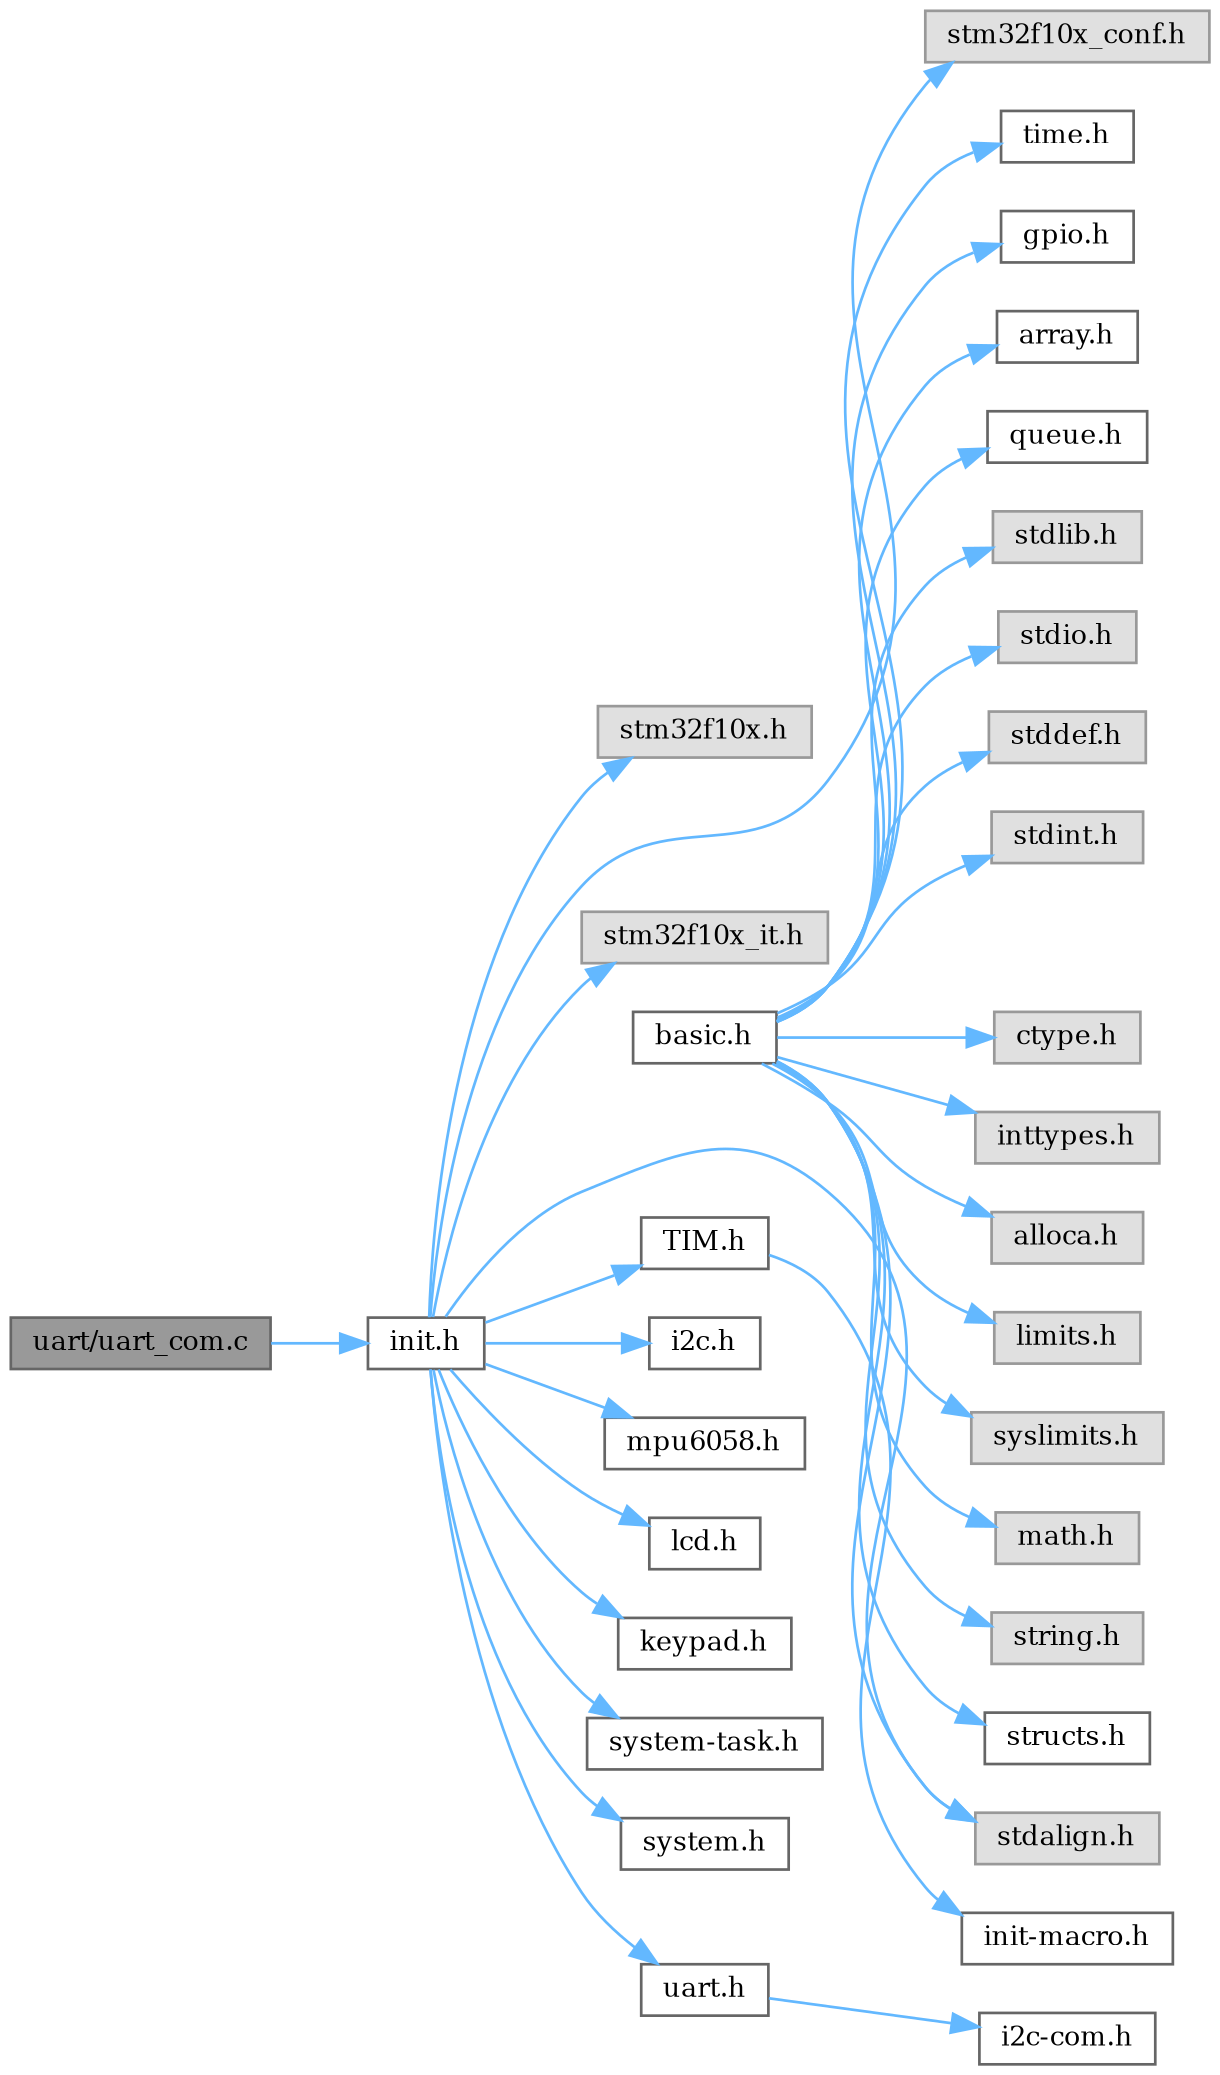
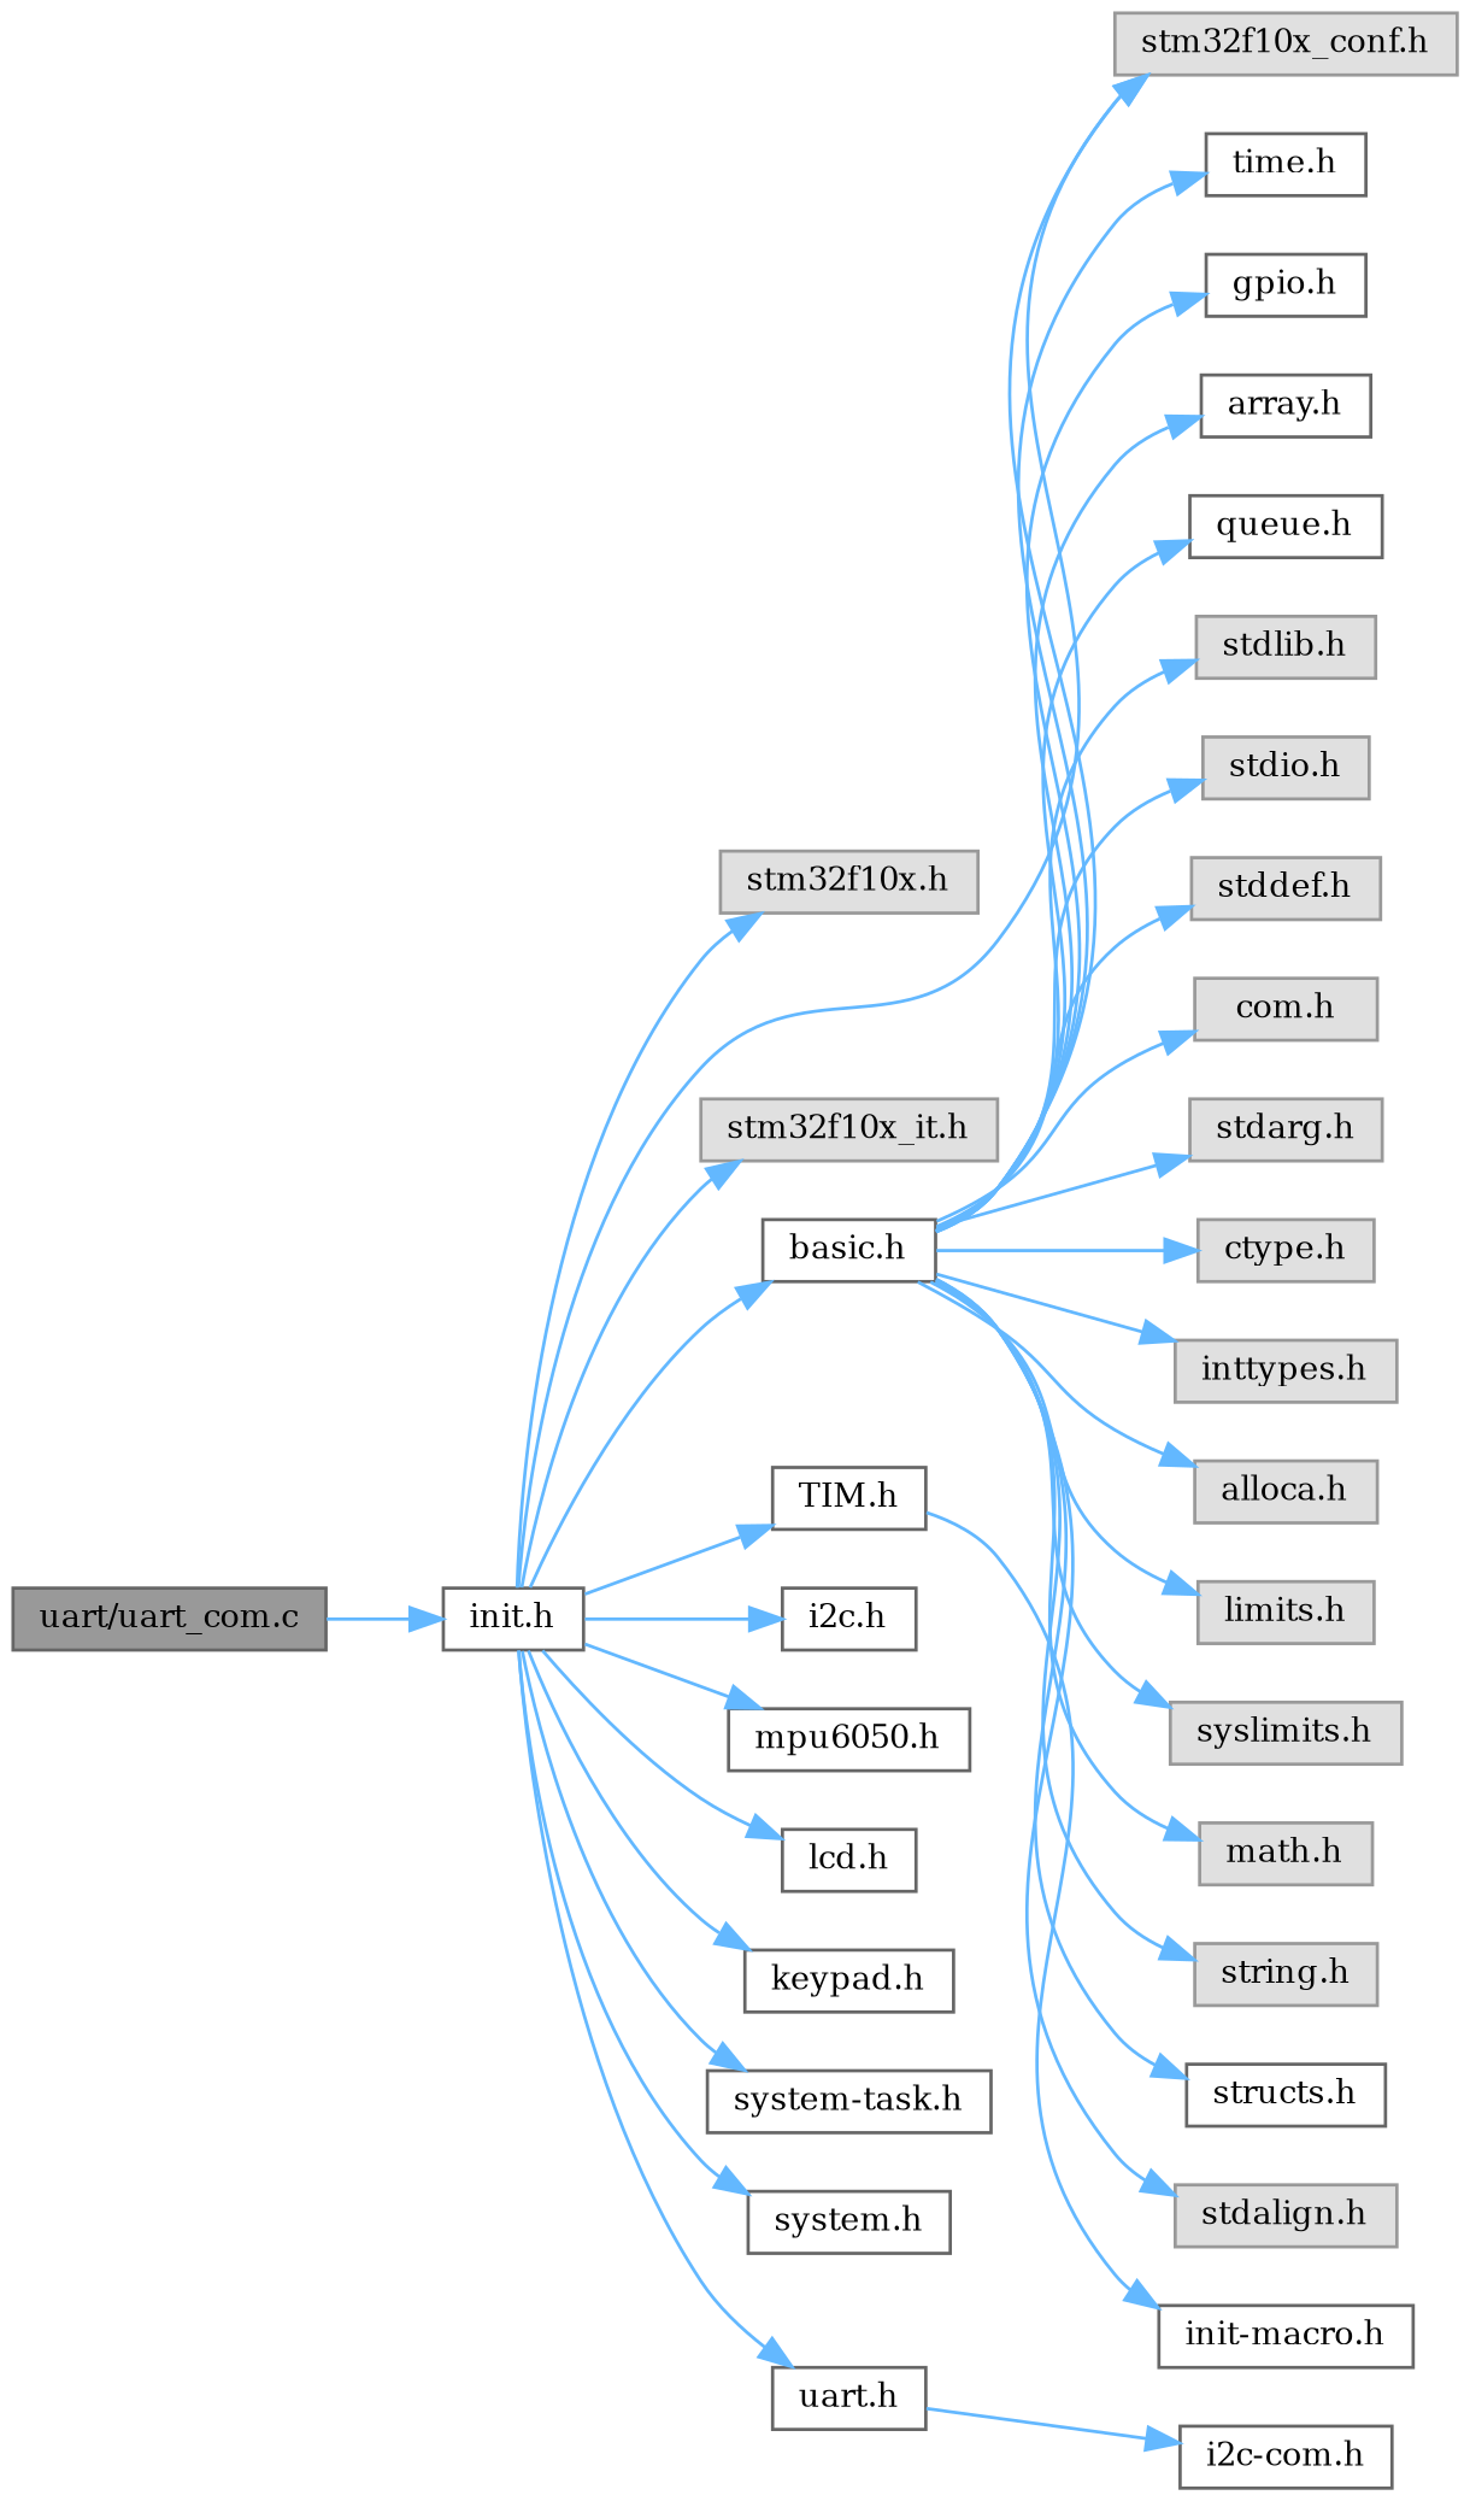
  digraph {
    fontname="DejaVu Serif"
    rankdir=LR
    node [color=grey40 fillcolor=white fontname="DejaVu Serif" fontsize=10 shape=box style=filled]
    edge [color=steelblue1 fontname="DejaVu Serif" fontsize=10 labelfontname=Helvetica labelfontsize=10 style=solid]
    n1 [color=gray40 fillcolor=grey60 fontcolor=black height=0.2 label="uart/uart_com.c" width=0.4]
    n2 [height=0.2 label="init.h" width=0.4]
    n3 [color=grey60 fillcolor="#E0E0E0" height=0.2 label="stm32f10x.h" width=0.4]
    n4 [color=grey60 fillcolor="#E0E0E0" height=0.2 label="stm32f10x_conf.h" width=0.4]
    n5 [color=grey60 fillcolor="#E0E0E0" height=0.2 label="stm32f10x_it.h" width=0.4]
    n6 [height=0.2 label="basic.h" width=0.4]
    n7 [height=0.2 label="TIM.h" width=0.4]
    n8 [height=0.2 label="uart.h" width=0.4]
    n9 [height=0.2 label="i2c.h" width=0.4]
-   n10 [height=0.2 label="mpu6058.h" width=0.4]
+   n10 [height=0.2 label="mpu6050.h" width=0.4]
    n11 [height=0.2 label="lcd.h" width=0.4]
    n12 [height=0.2 label="keypad.h" width=0.4]
    n13 [height=0.2 label="system-task.h" width=0.4]
    n14 [height=0.2 label="system.h" width=0.4]
    n15 [color=grey60 fillcolor="#E0E0E0" height=0.2 label="stdlib.h" width=0.4]
    n16 [color=grey60 fillcolor="#E0E0E0" height=0.2 label="stdio.h" width=0.4]
    n17 [color=grey60 fillcolor="#E0E0E0" height=0.2 label="stddef.h" width=0.4]
-   n18 [color=grey60 fillcolor="#E0E0E0" height=0.2 label="stdint.h" width=0.4]
+   n18 [color=grey60 fillcolor="#E0E0E0" height=0.2 label="com.h" width=0.4]
+   n19 [color=grey60 fillcolor="#E0E0E0" height=0.2 label="stdarg.h" width=0.4]
    n20 [color=grey60 fillcolor="#E0E0E0" height=0.2 label="ctype.h" width=0.4]
    n21 [color=grey60 fillcolor="#E0E0E0" height=0.2 label="inttypes.h" width=0.4]
    n22 [color=grey60 fillcolor="#E0E0E0" height=0.2 label="alloca.h" width=0.4]
    n23 [color=grey60 fillcolor="#E0E0E0" height=0.2 label="stdalign.h" width=0.4]
    n24 [color=grey60 fillcolor="#E0E0E0" height=0.2 label="limits.h" width=0.4]
    n25 [color=grey60 fillcolor="#E0E0E0" height=0.2 label="syslimits.h" width=0.4]
    n26 [color=grey60 fillcolor="#E0E0E0" height=0.2 label="math.h" width=0.4]
    n27 [color=grey60 fillcolor="#E0E0E0" height=0.2 label="string.h" width=0.4]
    n28 [height=0.2 label="structs.h" width=0.4]
    n29 [height=0.2 label="time.h" width=0.4]
    n30 [height=0.2 label="gpio.h" width=0.4]
    n31 [height=0.2 label="array.h" width=0.4]
    n32 [height=0.2 label="queue.h" width=0.4]
    n33 [height=0.2 label="init-macro.h" width=0.4]
    n34 [height=0.2 label="i2c-com.h" width=0.4]
    n1 -> n2
    n2 -> n3
    n2 -> n4
    n2 -> n5
-   n2 -> n23
+   n2 -> n6
    n2 -> n7
    n2 -> n8
    n2 -> n9
    n2 -> n10
    n2 -> n11
    n2 -> n12
    n2 -> n13
    n2 -> n14
+   n6 -> n4
    n6 -> n15
    n6 -> n16
    n6 -> n17
    n6 -> n18
+   n6 -> n19
    n6 -> n20
    n6 -> n21
    n6 -> n22
    n6 -> n23
    n6 -> n24
    n6 -> n25
    n6 -> n26
    n6 -> n27
    n6 -> n28
    n6 -> n29
    n6 -> n30
    n6 -> n31
    n6 -> n32
    n7 -> n33
    n8 -> n34
  }
